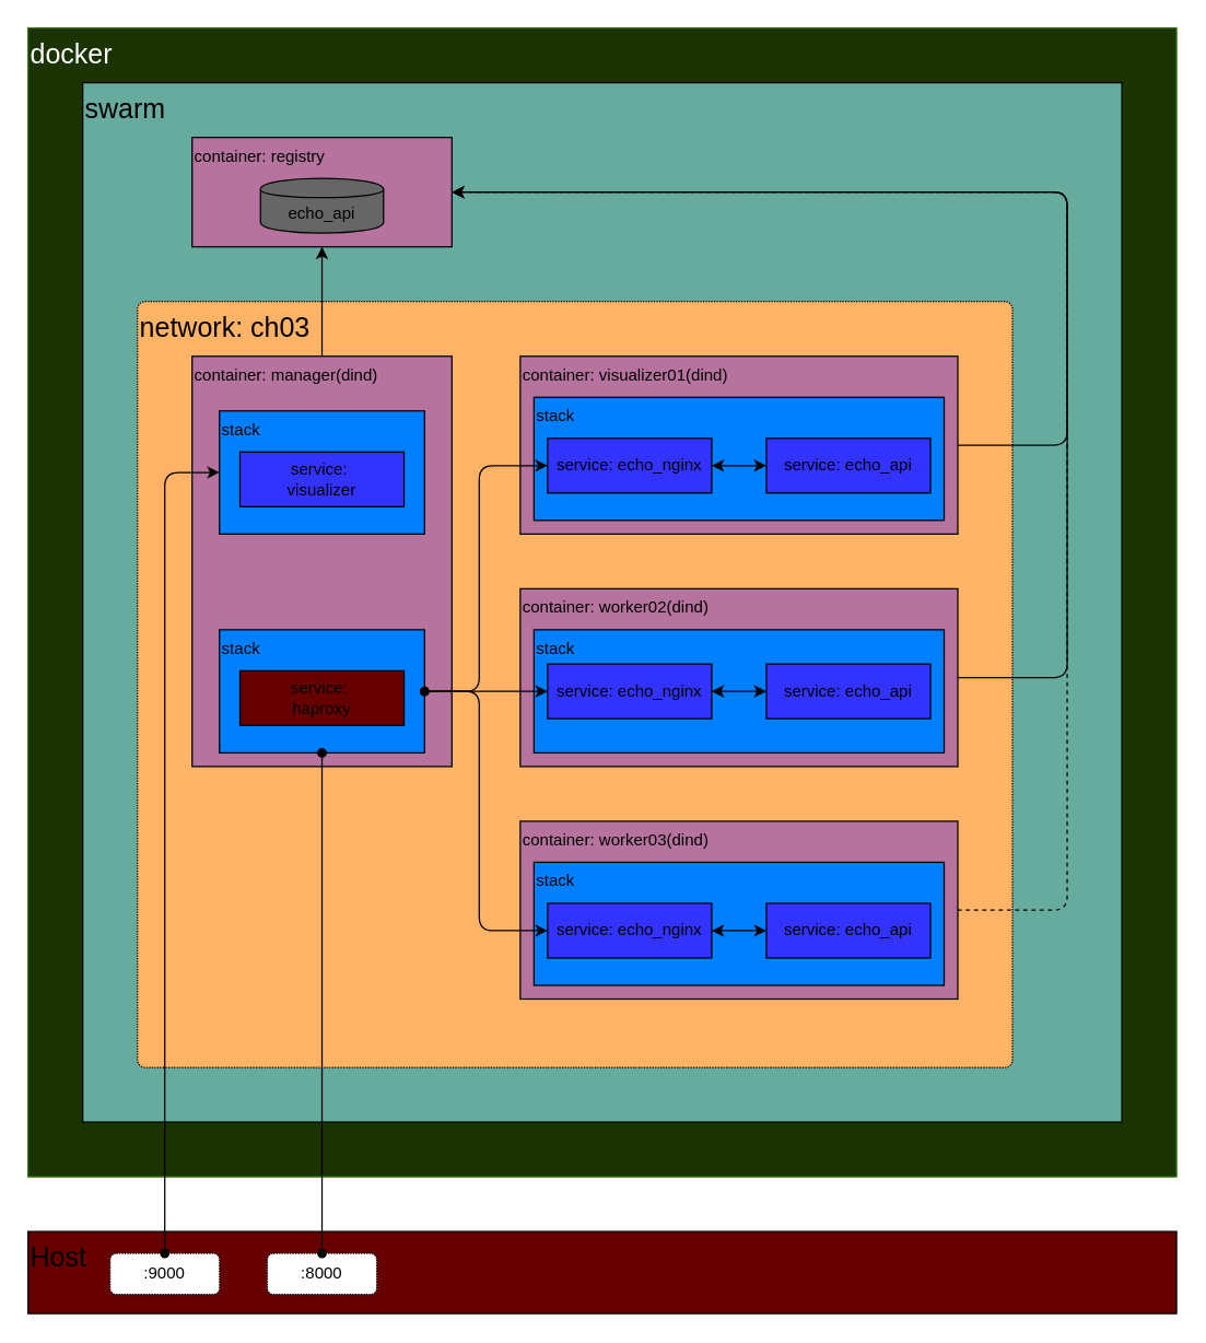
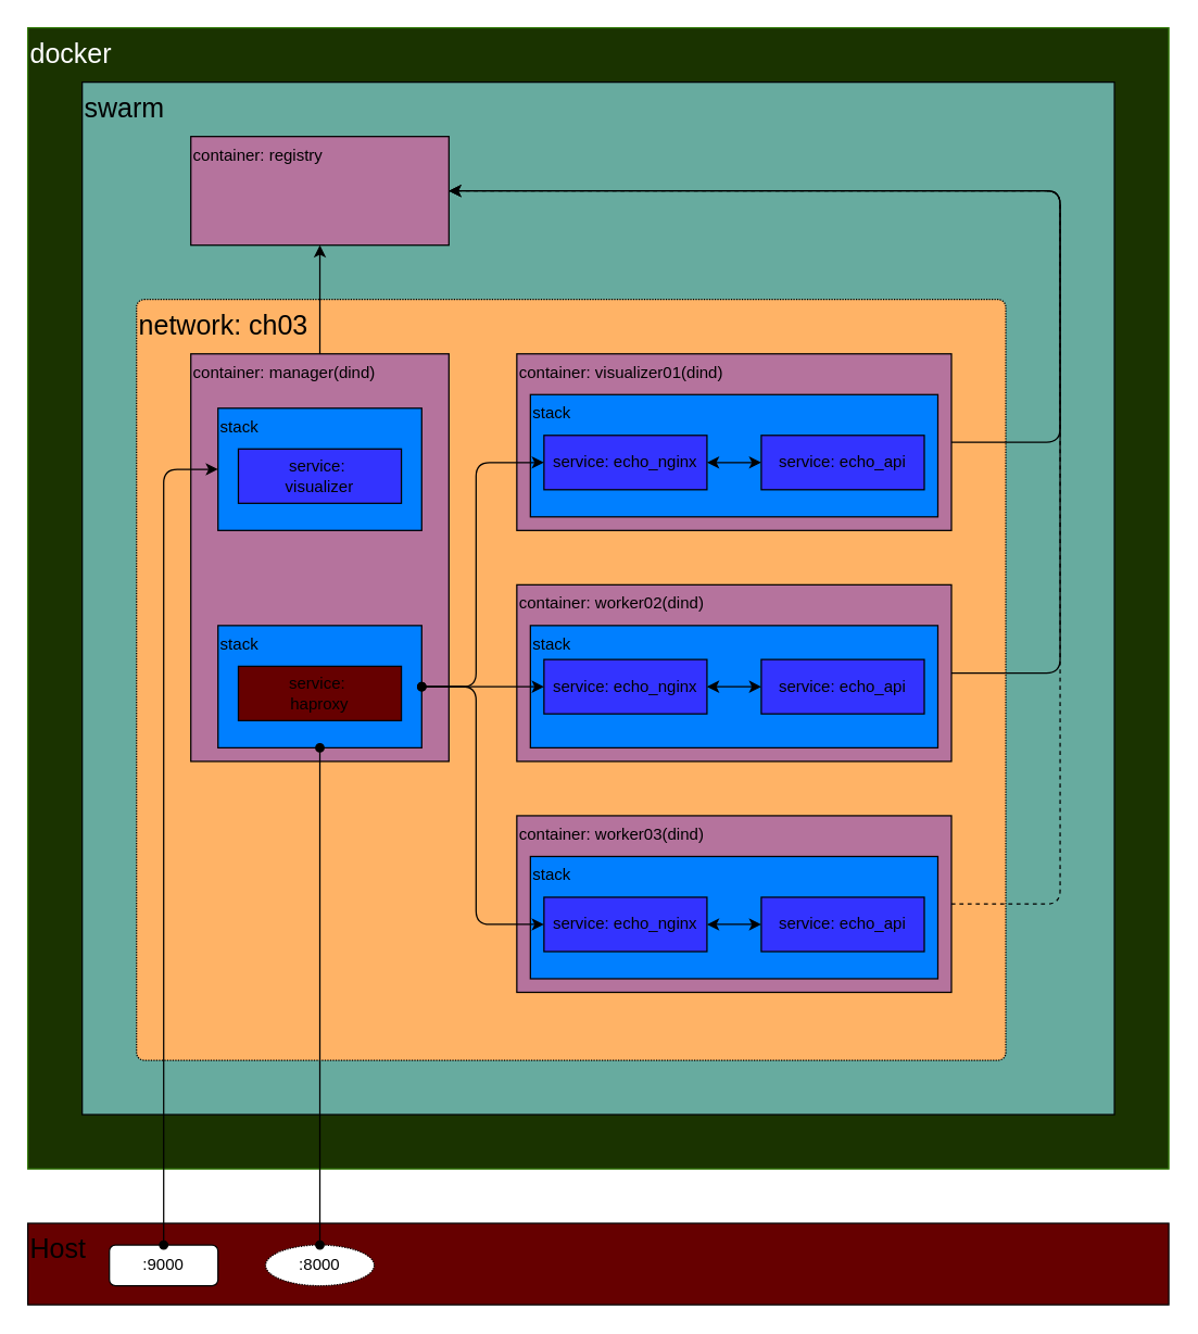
  <mxCell id="0" />
  <mxCell id="1" parent="0" />
  <mxCell id="2" value="&lt;font style=&quot;font-size: 20px&quot;&gt;docker&lt;/font&gt;" style="rounded=0;whiteSpace=wrap;html=1;align=left;verticalAlign=top;fillColor=#1A3300;strokeColor=#2D7600;fontColor=#ffffff;" vertex="1" parent="1"><mxGeometry x="20" y="20" width="840" height="840" as="geometry" /></mxCell>
  <mxCell id="3" value="&lt;font style=&quot;font-size: 20px&quot;&gt;swarm&lt;/font&gt;" style="rounded=0;whiteSpace=wrap;html=1;align=left;verticalAlign=top;fillColor=#67AB9F;" vertex="1" parent="1"><mxGeometry x="60" y="60" width="760" height="760" as="geometry" /></mxCell>
  <mxCell id="4" value="&lt;font style=&quot;font-size: 20px&quot;&gt;network: ch03&lt;/font&gt;" style="rounded=1;whiteSpace=wrap;html=1;align=left;arcSize=1;verticalAlign=top;dashed=1;dashPattern=1 1;fillColor=#FFB366;" vertex="1" parent="1"><mxGeometry x="100" y="220" width="640" height="560" as="geometry" /></mxCell>
  <mxCell id="5" value="" style="group" vertex="1" connectable="0" parent="1"><mxGeometry x="140" y="260" width="280" height="470" as="geometry" /></mxCell>
  <mxCell id="6" value="container: manager(dind)" style="rounded=0;whiteSpace=wrap;html=1;align=left;verticalAlign=top;fillColor=#B5739D;" vertex="1" parent="5"><mxGeometry width="190" height="300" as="geometry" /></mxCell>
  <mxCell id="7" value="" style="group" vertex="1" connectable="0" parent="5"><mxGeometry x="-20" y="160" width="150" height="90" as="geometry" /></mxCell>
  <mxCell id="8" value="" style="group" vertex="1" connectable="0" parent="7"><mxGeometry width="150" height="90" as="geometry" /></mxCell>
  <mxCell id="9" value="stack" style="rounded=0;whiteSpace=wrap;html=1;align=left;verticalAlign=top;fillColor=#007FFF;" vertex="1" parent="8"><mxGeometry x="40" y="40" width="150" height="90" as="geometry" /></mxCell>
  <mxCell id="10" value="&lt;font style=&quot;font-size: 20px&quot;&gt;Host&lt;/font&gt;" style="rounded=0;whiteSpace=wrap;html=1;align=left;verticalAlign=top;fillColor=#660000;" vertex="1" parent="1"><mxGeometry x="20" y="900" width="840" height="60" as="geometry" /></mxCell>
  <mxCell id="11" value="container: registry" style="rounded=0;whiteSpace=wrap;html=1;align=left;verticalAlign=top;fillColor=#B5739D;" vertex="1" parent="1"><mxGeometry x="140" y="100" width="190" height="80" as="geometry" /></mxCell>
  <mxCell id="12" value="" style="group" vertex="1" connectable="0" parent="1"><mxGeometry x="380" y="260" width="363.5" height="500" as="geometry" /></mxCell>
  <mxCell id="13" value="container: visualizer01&lt;span style=&quot;text-align: center&quot;&gt;(dind)&lt;/span&gt;" style="rounded=0;whiteSpace=wrap;html=1;align=left;verticalAlign=top;fillColor=#B5739D;" vertex="1" parent="12"><mxGeometry width="320" height="130" as="geometry" /></mxCell>
  <mxCell id="14" value="" style="group;fillColor=#007FFF;" vertex="1" connectable="0" parent="12"><mxGeometry x="10" y="30" width="300" height="90" as="geometry" /></mxCell>
  <mxCell id="15" value="" style="group" vertex="1" connectable="0" parent="14"><mxGeometry width="300" height="90" as="geometry" /></mxCell>
  <mxCell id="16" value="stack" style="rounded=0;whiteSpace=wrap;html=1;align=left;verticalAlign=top;fillColor=#007FFF;" vertex="1" parent="15"><mxGeometry width="300" height="90" as="geometry" /></mxCell>
  <mxCell id="17" value="service: echo_nginx" style="rounded=0;whiteSpace=wrap;html=1;align=center;verticalAlign=middle;fillColor=#3333FF;" vertex="1" parent="15"><mxGeometry x="10" y="30" width="120" height="40" as="geometry" /></mxCell>
  <mxCell id="18" value="service: echo_api" style="rounded=0;whiteSpace=wrap;html=1;align=center;verticalAlign=middle;fillColor=#3333FF;" vertex="1" parent="15"><mxGeometry x="170" y="30" width="120" height="40" as="geometry" /></mxCell>
  <mxCell id="19" value="" style="endArrow=classic;startArrow=classic;html=1;exitX=1;exitY=0.5;exitDx=0;exitDy=0;" edge="1" parent="15" source="17"><mxGeometry width="50" height="50" relative="1" as="geometry"><mxPoint x="120" y="100" as="sourcePoint" /><mxPoint x="170" y="50" as="targetPoint" /></mxGeometry></mxCell>
  <mxCell id="20" value="" style="group" vertex="1" connectable="0" parent="1"><mxGeometry x="380" y="600" width="320" height="130" as="geometry" /></mxCell>
  <mxCell id="21" value="container: worker03&lt;span style=&quot;text-align: center&quot;&gt;(dind)&lt;/span&gt;" style="rounded=0;whiteSpace=wrap;html=1;align=left;verticalAlign=top;fillColor=#B5739D;" vertex="1" parent="20"><mxGeometry width="320" height="130" as="geometry" /></mxCell>
  <mxCell id="22" value="" style="group" vertex="1" connectable="0" parent="20"><mxGeometry x="10" y="30" width="300" height="90" as="geometry" /></mxCell>
  <mxCell id="23" value="stack" style="rounded=0;whiteSpace=wrap;html=1;align=left;verticalAlign=top;fillColor=#007FFF;" vertex="1" parent="22"><mxGeometry width="300" height="90" as="geometry" /></mxCell>
  <mxCell id="24" value="service: echo_nginx" style="rounded=0;whiteSpace=wrap;html=1;align=center;verticalAlign=middle;fillColor=#3333FF;" vertex="1" parent="22"><mxGeometry x="10" y="30" width="120" height="40" as="geometry" /></mxCell>
  <mxCell id="25" value="service: echo_api" style="rounded=0;whiteSpace=wrap;html=1;align=center;verticalAlign=middle;fillColor=#3333FF;" vertex="1" parent="22"><mxGeometry x="170" y="30" width="120" height="40" as="geometry" /></mxCell>
  <mxCell id="26" value="" style="endArrow=classic;startArrow=classic;html=1;exitX=1;exitY=0.5;exitDx=0;exitDy=0;" edge="1" parent="22" source="24"><mxGeometry width="50" height="50" relative="1" as="geometry"><mxPoint x="120" y="100" as="sourcePoint" /><mxPoint x="170" y="50" as="targetPoint" /></mxGeometry></mxCell>
  <mxCell id="27" value="" style="group" vertex="1" connectable="0" parent="1"><mxGeometry x="380" y="430" width="320" height="130" as="geometry" /></mxCell>
  <mxCell id="28" value="container: worker02&lt;span style=&quot;text-align: center&quot;&gt;(dind)&lt;/span&gt;" style="rounded=0;whiteSpace=wrap;html=1;align=left;verticalAlign=top;fillColor=#B5739D;" vertex="1" parent="27"><mxGeometry width="320" height="130" as="geometry" /></mxCell>
  <mxCell id="29" value="" style="group" vertex="1" connectable="0" parent="27"><mxGeometry x="10" y="30" width="300" height="90" as="geometry" /></mxCell>
  <mxCell id="30" value="" style="group" vertex="1" connectable="0" parent="29"><mxGeometry width="300" height="90" as="geometry" /></mxCell>
  <mxCell id="31" value="stack" style="rounded=0;whiteSpace=wrap;html=1;align=left;verticalAlign=top;fillColor=#007FFF;" vertex="1" parent="30"><mxGeometry width="300" height="90" as="geometry" /></mxCell>
  <mxCell id="32" value="service: echo_nginx" style="rounded=0;whiteSpace=wrap;html=1;align=center;verticalAlign=middle;fillColor=#3333FF;" vertex="1" parent="30"><mxGeometry x="10" y="25" width="120" height="40" as="geometry" /></mxCell>
  <mxCell id="33" value="service: echo_api" style="rounded=0;whiteSpace=wrap;html=1;align=center;verticalAlign=middle;fillColor=#3333FF;" vertex="1" parent="30"><mxGeometry x="170" y="25" width="120" height="40" as="geometry" /></mxCell>
  <mxCell id="34" value="" style="endArrow=classic;startArrow=classic;html=1;exitX=1;exitY=0.5;exitDx=0;exitDy=0;entryX=0;entryY=0.5;entryDx=0;entryDy=0;" edge="1" parent="30" source="32" target="33"><mxGeometry width="50" height="50" relative="1" as="geometry"><mxPoint x="120" y="100" as="sourcePoint" /><mxPoint x="170" y="50" as="targetPoint" /></mxGeometry></mxCell>
  <mxCell id="35" value="" style="group" vertex="1" connectable="0" parent="1"><mxGeometry x="100" y="800" width="150" height="90" as="geometry" /></mxCell>
  <mxCell id="36" value="" style="group" vertex="1" connectable="0" parent="35"><mxGeometry x="20" y="-540" width="150" height="90" as="geometry" /></mxCell>
  <mxCell id="37" value="stack" style="rounded=0;whiteSpace=wrap;html=1;align=left;verticalAlign=top;fillColor=#007FFF;" vertex="1" parent="36"><mxGeometry x="40" y="40" width="150" height="90" as="geometry" /></mxCell>
  <mxCell id="38" value="service:&amp;nbsp;&lt;br&gt;visualizer" style="rounded=0;whiteSpace=wrap;html=1;align=center;verticalAlign=middle;fillColor=#3333FF;" vertex="1" parent="36"><mxGeometry x="55" y="70" width="120" height="40" as="geometry" /></mxCell>
  <mxCell id="39" value="" style="edgeStyle=segmentEdgeStyle;endArrow=none;html=1;exitX=0.5;exitY=1;exitDx=0;exitDy=0;startArrow=classic;startFill=1;endFill=0;" edge="1" parent="1" source="11" target="6"><mxGeometry width="50" height="50" relative="1" as="geometry"><mxPoint x="380" y="140" as="sourcePoint" /><mxPoint x="430" y="90" as="targetPoint" /><Array as="points"><mxPoint x="235" y="190" /><mxPoint x="235" y="190" /></Array></mxGeometry></mxCell>
  <mxCell id="40" value="" style="edgeStyle=segmentEdgeStyle;endArrow=none;html=1;entryX=1;entryY=0.5;entryDx=0;entryDy=0;startArrow=classic;startFill=1;endFill=0;" edge="1" parent="1" target="13"><mxGeometry width="50" height="50" relative="1" as="geometry"><mxPoint x="330" y="140" as="sourcePoint" /><mxPoint x="460" y="100" as="targetPoint" /><Array as="points"><mxPoint x="780" y="325" /></Array></mxGeometry></mxCell>
  <mxCell id="41" value="" style="edgeStyle=segmentEdgeStyle;endArrow=none;html=1;startArrow=classic;startFill=1;endFill=0;entryX=1;entryY=0.5;entryDx=0;entryDy=0;" edge="1" parent="1" target="28"><mxGeometry width="50" height="50" relative="1" as="geometry"><mxPoint x="330" y="140" as="sourcePoint" /><mxPoint x="710" y="335" as="targetPoint" /><Array as="points"><mxPoint x="780" y="140" /><mxPoint x="780" y="495" /></Array></mxGeometry></mxCell>
  <mxCell id="42" value="" style="edgeStyle=segmentEdgeStyle;endArrow=none;html=1;exitX=1;exitY=0.5;exitDx=0;exitDy=0;startArrow=classic;startFill=1;endFill=0;entryX=1;entryY=0.5;entryDx=0;entryDy=0;dashed=1;" edge="1" parent="1" source="11" target="21"><mxGeometry width="50" height="50" relative="1" as="geometry"><mxPoint x="300" y="150" as="sourcePoint" /><mxPoint x="700" y="510" as="targetPoint" /><Array as="points"><mxPoint x="780" y="140" /><mxPoint x="780" y="665" /></Array></mxGeometry></mxCell>
  <mxCell id="43" value="" style="edgeStyle=elbowEdgeStyle;elbow=horizontal;endArrow=classic;html=1;entryX=0;entryY=0.5;entryDx=0;entryDy=0;startArrow=oval;startFill=1;exitX=1;exitY=0.5;exitDx=0;exitDy=0;" edge="1" parent="1" source="9" target="17"><mxGeometry width="50" height="50" relative="1" as="geometry"><mxPoint x="310" y="480" as="sourcePoint" /><mxPoint x="360" y="430" as="targetPoint" /><Array as="points"><mxPoint x="350" y="410" /></Array></mxGeometry></mxCell>
  <mxCell id="44" value="" style="edgeStyle=elbowEdgeStyle;elbow=horizontal;endArrow=classic;html=1;entryX=0;entryY=0.5;entryDx=0;entryDy=0;startArrow=oval;startFill=1;exitX=1;exitY=0.5;exitDx=0;exitDy=0;" edge="1" parent="1" source="9" target="24"><mxGeometry width="50" height="50" relative="1" as="geometry"><mxPoint x="310" y="480" as="sourcePoint" /><mxPoint x="410" y="520" as="targetPoint" /><Array as="points"><mxPoint x="350" y="580" /></Array></mxGeometry></mxCell>
  <mxCell id="45" value="" style="endArrow=classic;html=1;exitX=1;exitY=0.5;exitDx=0;exitDy=0;entryX=0;entryY=0.5;entryDx=0;entryDy=0;" edge="1" parent="1" source="9" target="32"><mxGeometry width="50" height="50" relative="1" as="geometry"><mxPoint x="420" y="530" as="sourcePoint" /><mxPoint x="470" y="480" as="targetPoint" /></mxGeometry></mxCell>
  <mxCell id="46" value="service:&amp;nbsp;&lt;br&gt;haproxy" style="rounded=0;whiteSpace=wrap;html=1;align=center;verticalAlign=middle;fillColor=#660000;" vertex="1" parent="1"><mxGeometry x="175" y="490" width="120" height="40" as="geometry" /></mxCell>
- <mxCell id="47" value="echo_api" style="shape=cylinder;whiteSpace=wrap;html=1;boundedLbl=1;backgroundOutline=1;fontSize=12;align=center;fillColor=#666666;" vertex="1" parent="1"><mxGeometry x="190" y="130" width="90" height="40" as="geometry" /></mxCell>
- <mxCell id="48" value=":9000" style="rounded=1;whiteSpace=wrap;html=1;fontSize=12;align=center;dashed=1;dashPattern=1 1;" vertex="1" parent="1"><mxGeometry x="80" y="916" width="80" height="30" as="geometry" /></mxCell>
+ <mxCell id="48" value=":9000" style="rounded=1;whiteSpace=wrap;html=1;fontSize=12;align=center;dashed=0;dashPattern=1 1;" vertex="1" parent="1"><mxGeometry x="80" y="916" width="80" height="30" as="geometry" /></mxCell>
  <mxCell id="49" value="" style="edgeStyle=elbowEdgeStyle;elbow=horizontal;endArrow=classic;html=1;entryX=0;entryY=0.5;entryDx=0;entryDy=0;startArrow=oval;startFill=1;exitX=0.5;exitY=0;exitDx=0;exitDy=0;" edge="1" parent="1" source="48" target="37"><mxGeometry width="50" height="50" relative="1" as="geometry"><mxPoint x="120" y="900" as="sourcePoint" /><mxPoint x="170" y="850" as="targetPoint" /><Array as="points"><mxPoint x="120" y="620" /></Array></mxGeometry></mxCell>
- <mxCell id="50" value=":8000" style="rounded=1;whiteSpace=wrap;html=1;fontSize=12;align=center;dashed=1;dashPattern=1 1;" vertex="1" parent="1"><mxGeometry x="195" y="916" width="80" height="30" as="geometry" /></mxCell>
+ <mxCell id="50" value=":8000" style="ellipse;whiteSpace=wrap;html=1;fontSize=12;align=center;dashed=1;dashPattern=1 1;" vertex="1" parent="1"><mxGeometry x="195" y="916" width="80" height="30" as="geometry" /></mxCell>
  <mxCell id="51" value="" style="endArrow=oval;html=1;entryX=0.5;entryY=1;entryDx=0;entryDy=0;exitX=0.5;exitY=0;exitDx=0;exitDy=0;startArrow=oval;startFill=1;endFill=1;" edge="1" parent="1" source="50" target="9"><mxGeometry width="50" height="50" relative="1" as="geometry"><mxPoint x="237.9" y="902" as="sourcePoint" /><mxPoint x="270" y="850" as="targetPoint" /></mxGeometry></mxCell>
